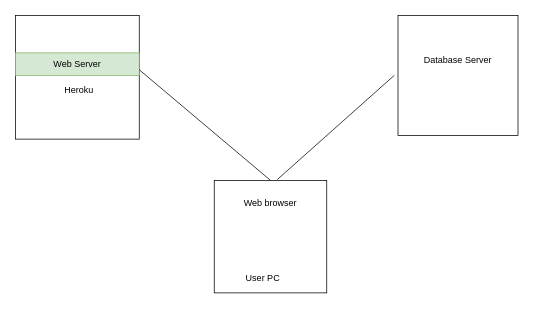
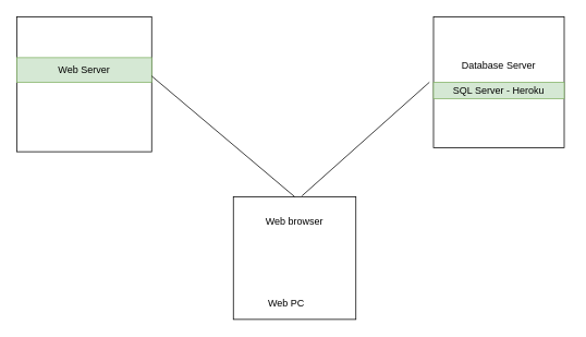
  <mxCell id="0" />
  <mxCell id="1" parent="0" />
  <mxCell id="2" value="" style="whiteSpace=wrap;html=1;aspect=fixed;" vertex="1" parent="1"><mxGeometry x="20" y="20" width="165" height="165" as="geometry" /></mxCell>
  <mxCell id="3" value="Web Server" style="text;html=1;strokeColor=#82b366;fillColor=#d5e8d4;align=center;verticalAlign=middle;whiteSpace=wrap;rounded=0;" vertex="1" parent="1"><mxGeometry x="20" y="70" width="165" height="30" as="geometry" /></mxCell>
- <mxCell id="4" value="Heroku" style="text;html=1;strokeColor=none;fillColor=none;align=center;verticalAlign=middle;whiteSpace=wrap;rounded=0;" vertex="1" parent="1"><mxGeometry x="85" y="110" width="40" height="20" as="geometry" /></mxCell>
  <mxCell id="5" value="" style="whiteSpace=wrap;html=1;aspect=fixed;" vertex="1" parent="1"><mxGeometry x="530" y="20" width="160" height="160" as="geometry" /></mxCell>
  <mxCell id="6" value="Database Server" style="text;html=1;strokeColor=none;fillColor=none;align=center;verticalAlign=middle;whiteSpace=wrap;rounded=0;" vertex="1" parent="1"><mxGeometry x="525" y="60" width="170" height="40" as="geometry" /></mxCell>
+ <mxCell id="7" value="SQL Server - Heroku" style="text;html=1;strokeColor=#82b366;fillColor=#d5e8d4;align=center;verticalAlign=middle;whiteSpace=wrap;rounded=0;" vertex="1" parent="1"><mxGeometry x="530" y="100" width="160" height="20" as="geometry" /></mxCell>
  <mxCell id="8" value="" style="whiteSpace=wrap;html=1;aspect=fixed;" vertex="1" parent="1"><mxGeometry x="285" y="240" width="150" height="150" as="geometry" /></mxCell>
  <mxCell id="9" value="Web browser" style="text;html=1;strokeColor=none;fillColor=none;align=center;verticalAlign=middle;whiteSpace=wrap;rounded=0;" vertex="1" parent="1"><mxGeometry x="320" y="260" width="80" height="20" as="geometry" /></mxCell>
- <mxCell id="10" value="User PC" style="text;html=1;strokeColor=none;fillColor=none;align=center;verticalAlign=middle;whiteSpace=wrap;rounded=0;" vertex="1" parent="1"><mxGeometry x="320" y="360" width="60" height="20" as="geometry" /></mxCell>
+ <mxCell id="10" value="Web PC" style="text;html=1;strokeColor=none;fillColor=none;align=center;verticalAlign=middle;whiteSpace=wrap;rounded=0;" vertex="1" parent="1"><mxGeometry x="320" y="360" width="60" height="20" as="geometry" /></mxCell>
  <mxCell id="11" value="" style="endArrow=none;html=1;exitX=0.56;exitY=-0.007;exitDx=0;exitDy=0;exitPerimeter=0;entryX=0;entryY=1;entryDx=0;entryDy=0;" edge="1" parent="1" source="8" target="6"><mxGeometry width="50" height="50" relative="1" as="geometry"><mxPoint x="335" y="210" as="sourcePoint" /><mxPoint x="385" y="160" as="targetPoint" /></mxGeometry></mxCell>
  <mxCell id="12" value="" style="endArrow=none;html=1;exitX=0.5;exitY=0;exitDx=0;exitDy=0;entryX=1;entryY=0.75;entryDx=0;entryDy=0;" edge="1" parent="1" source="8" target="3"><mxGeometry width="50" height="50" relative="1" as="geometry"><mxPoint x="335" y="210" as="sourcePoint" /><mxPoint x="385" y="160" as="targetPoint" /></mxGeometry></mxCell>
